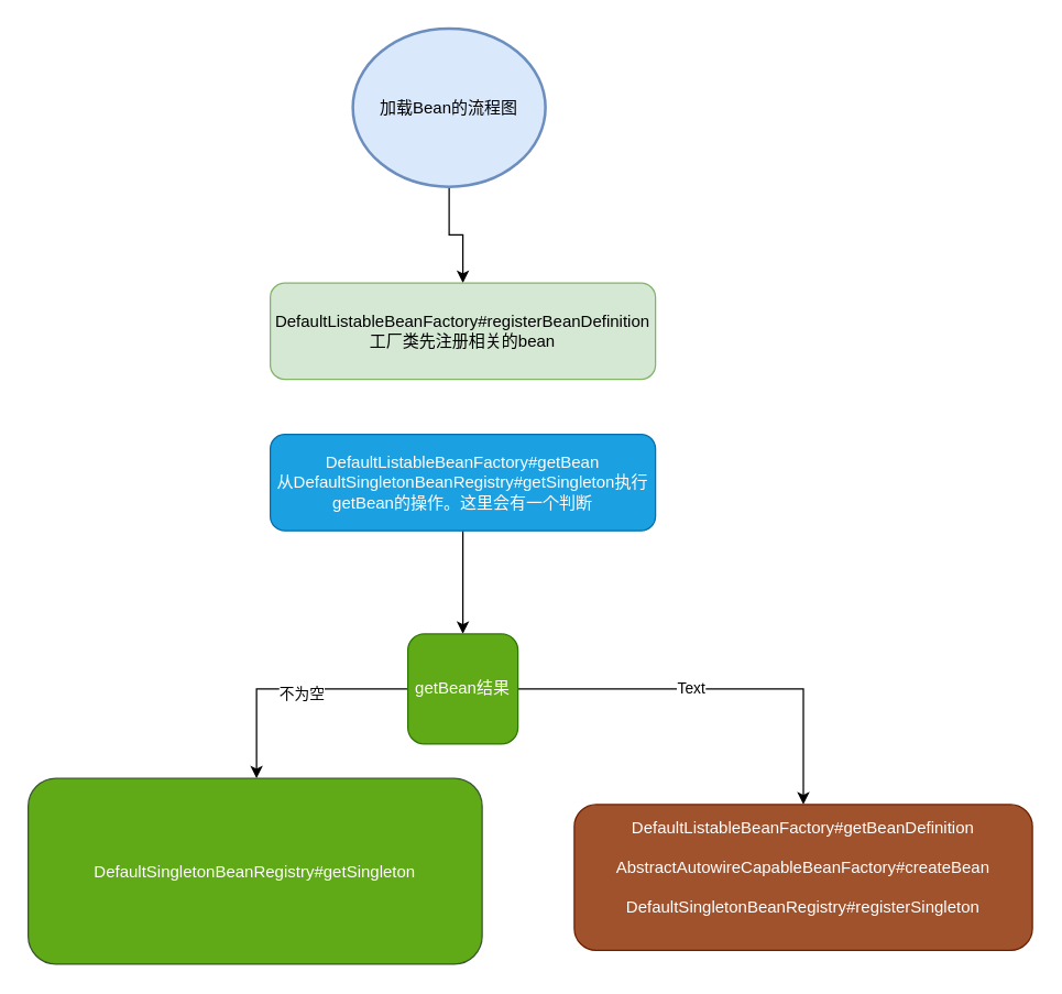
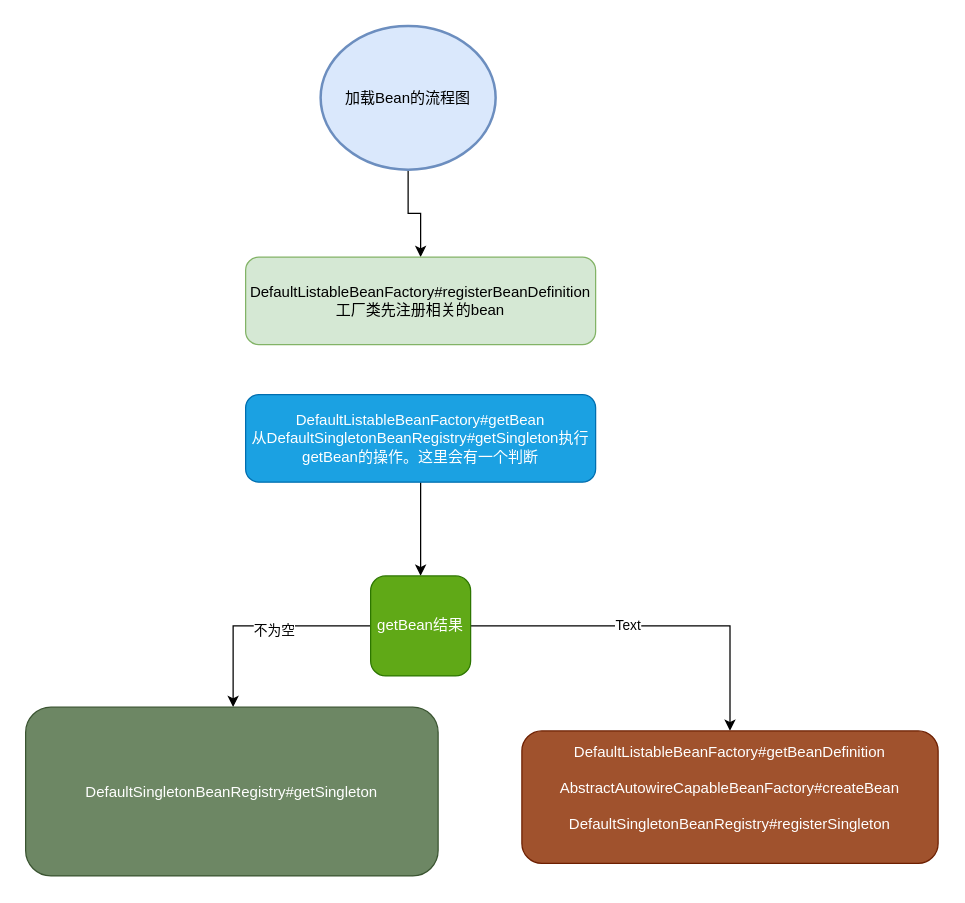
  <mxCell id="0" />
  <mxCell id="1" parent="0" />
  <mxCell id="2" style="edgeStyle=orthogonalEdgeStyle;rounded=0;orthogonalLoop=1;jettySize=auto;html=1;exitX=0.5;exitY=1;exitDx=0;exitDy=0;exitPerimeter=0;entryX=0.5;entryY=0;entryDx=0;entryDy=0;" edge="1" parent="1" source="3" target="4"><mxGeometry relative="1" as="geometry" /></mxCell>
  <mxCell id="3" value="加载Bean的流程图&lt;br&gt;" style="strokeWidth=2;html=1;shape=mxgraph.flowchart.start_2;whiteSpace=wrap;fillColor=#dae8fc;strokeColor=#6c8ebf;" vertex="1" parent="1"><mxGeometry x="256" y="20" width="140" height="115" as="geometry" /></mxCell>
  <mxCell id="4" value="DefaultListableBeanFactory#registerBeanDefinition&#10;工厂类先注册相关的bean" style="rounded=1;whiteSpace=wrap;fontStyle=0;fillColor=#d5e8d4;strokeColor=#82b366;" vertex="1" parent="1"><mxGeometry x="196" y="205" width="280" height="70" as="geometry" /></mxCell>
  <mxCell id="5" value="" style="edgeStyle=orthogonalEdgeStyle;rounded=0;orthogonalLoop=1;jettySize=auto;html=1;" edge="1" parent="1" source="6" target="11"><mxGeometry relative="1" as="geometry" /></mxCell>
  <mxCell id="6" value="DefaultListableBeanFactory#getBean&#10;从DefaultSingletonBeanRegistry#getSingleton执行getBean的操作。这里会有一个判断" style="rounded=1;whiteSpace=wrap;fontStyle=0;fillColor=#1ba1e2;fontColor=#ffffff;strokeColor=#006EAF;" vertex="1" parent="1"><mxGeometry x="196" y="315" width="280" height="70" as="geometry" /></mxCell>
  <mxCell id="7" value="" style="edgeStyle=orthogonalEdgeStyle;rounded=0;orthogonalLoop=1;jettySize=auto;html=1;" edge="1" parent="1" source="11"><mxGeometry relative="1" as="geometry"><mxPoint x="186" y="565" as="targetPoint" /><Array as="points"><mxPoint x="186" y="500" /></Array></mxGeometry></mxCell>
  <mxCell id="8" value="不为空" style="edgeLabel;html=1;align=center;verticalAlign=middle;resizable=0;points=[];" vertex="1" connectable="0" parent="7"><mxGeometry x="-0.109" y="3" relative="1" as="geometry"><mxPoint as="offset" /></mxGeometry></mxCell>
  <mxCell id="9" value="" style="edgeStyle=orthogonalEdgeStyle;rounded=0;orthogonalLoop=1;jettySize=auto;html=1;" edge="1" parent="1" source="11" target="12"><mxGeometry relative="1" as="geometry" /></mxCell>
  <mxCell id="10" value="Text" style="edgeLabel;html=1;align=center;verticalAlign=middle;resizable=0;points=[];" vertex="1" connectable="0" parent="9"><mxGeometry x="-0.141" y="1" relative="1" as="geometry"><mxPoint as="offset" /></mxGeometry></mxCell>
  <mxCell id="11" value="getBean结果" style="whiteSpace=wrap;fontStyle=0;fillColor=#60a917;fontColor=#ffffff;strokeColor=#2D7600;rounded=1;" vertex="1" parent="1"><mxGeometry x="296" y="460" width="80" height="80" as="geometry" /></mxCell>
  <mxCell id="12" value="DefaultListableBeanFactory#getBeanDefinition&#10;&#10;AbstractAutowireCapableBeanFactory#createBean&#10;&#10;DefaultSingletonBeanRegistry#registerSingleton&#10;" style="whiteSpace=wrap;rounded=1;fontStyle=0;fillColor=#a0522d;fontColor=#ffffff;strokeColor=#6D1F00;" vertex="1" parent="1"><mxGeometry x="417" y="584" width="333" height="106" as="geometry" /></mxCell>
- <mxCell id="13" value="DefaultSingletonBeanRegistry#getSingleton" style="rounded=1;whiteSpace=wrap;fillColor=#60a917;fontColor=#ffffff;strokeColor=#3A5431;" vertex="1" parent="1"><mxGeometry x="20" y="565" width="330" height="135" as="geometry" /></mxCell>
+ <mxCell id="13" value="DefaultSingletonBeanRegistry#getSingleton" style="rounded=1;whiteSpace=wrap;fillColor=#6d8764;fontColor=#ffffff;strokeColor=#3A5431;" vertex="1" parent="1"><mxGeometry x="20" y="565" width="330" height="135" as="geometry" /></mxCell>
